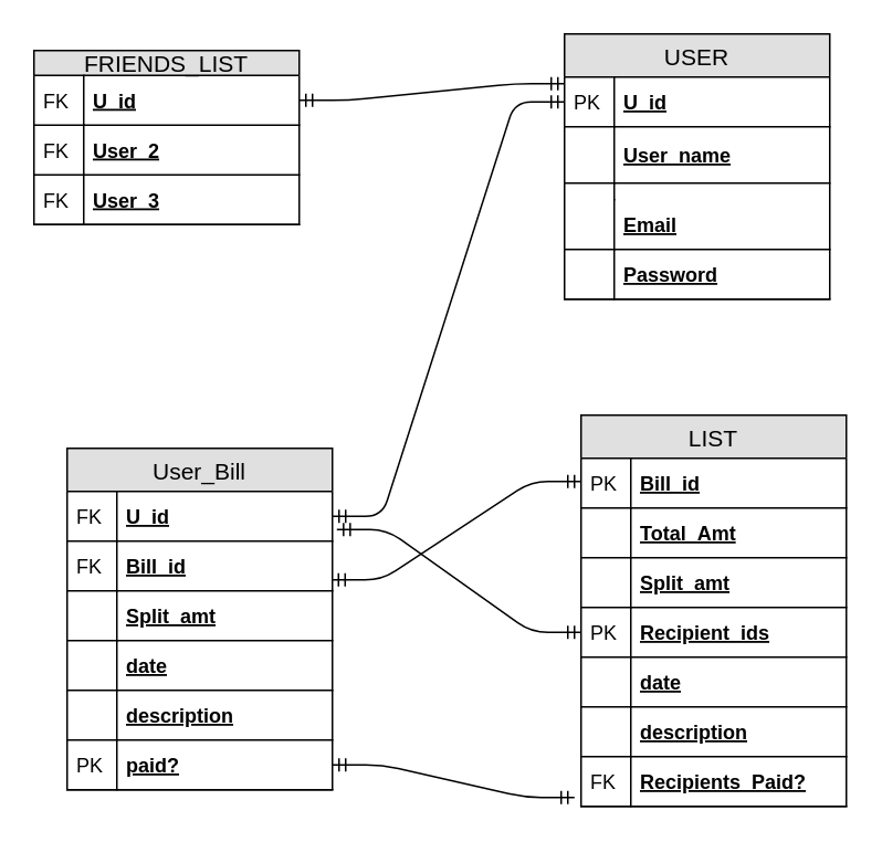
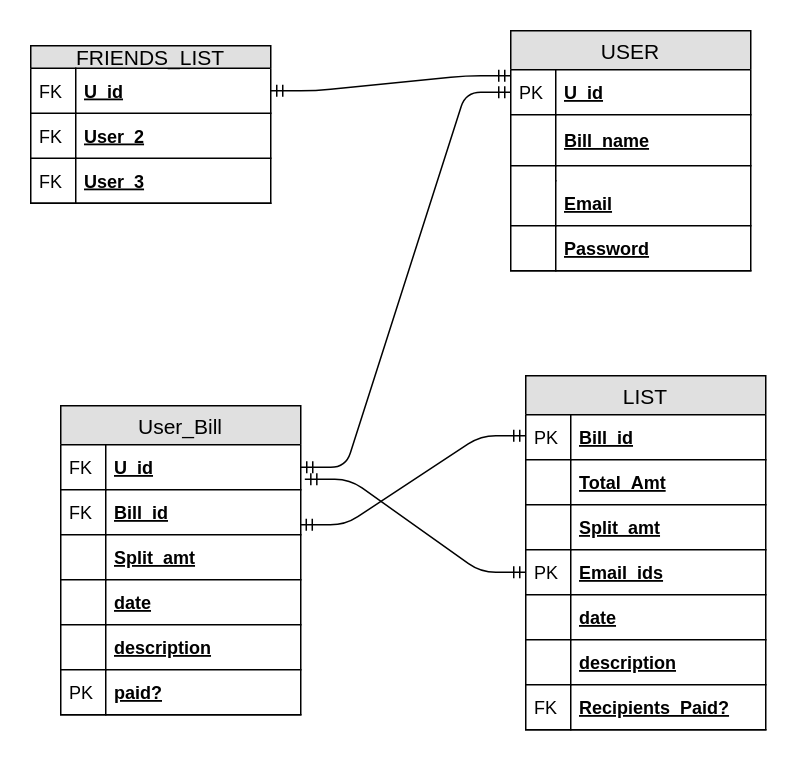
  <mxCell id="0" />
  <mxCell id="1" parent="0" />
  <mxCell id="2" value="USER" style="swimlane;fontStyle=0;childLayout=stackLayout;horizontal=1;startSize=26;fillColor=#e0e0e0;horizontalStack=0;resizeParent=1;resizeParentMax=0;resizeLast=0;collapsible=1;marginBottom=0;swimlaneFillColor=#ffffff;align=center;fontSize=14;" vertex="1" parent="1"><mxGeometry x="340" y="20" width="160" height="160" as="geometry" /></mxCell>
  <mxCell id="3" value="U_id" style="shape=partialRectangle;top=0;left=0;right=0;bottom=1;align=left;verticalAlign=middle;fillColor=none;spacingLeft=34;spacingRight=4;overflow=hidden;rotatable=0;points=[[0,0.5],[1,0.5]];portConstraint=eastwest;dropTarget=0;fontStyle=5;fontSize=12;" vertex="1" parent="2"><mxGeometry y="26" width="160" height="30" as="geometry" /></mxCell>
  <mxCell id="4" value="PK" style="shape=partialRectangle;top=0;left=0;bottom=0;fillColor=none;align=left;verticalAlign=middle;spacingLeft=4;spacingRight=4;overflow=hidden;rotatable=0;points=[];portConstraint=eastwest;part=1;fontSize=12;" vertex="1" connectable="0" parent="3"><mxGeometry width="30" height="30" as="geometry" /></mxCell>
- <mxCell id="5" value="User_name" style="shape=partialRectangle;top=0;left=0;right=0;bottom=1;align=left;verticalAlign=middle;fillColor=none;spacingLeft=34;spacingRight=4;overflow=hidden;rotatable=0;points=[[0,0.5],[1,0.5]];portConstraint=eastwest;dropTarget=0;fontStyle=5;fontSize=12;" vertex="1" parent="2"><mxGeometry y="56" width="160" height="34" as="geometry" /></mxCell>
+ <mxCell id="5" value="Bill_name" style="shape=partialRectangle;top=0;left=0;right=0;bottom=1;align=left;verticalAlign=middle;fillColor=none;spacingLeft=34;spacingRight=4;overflow=hidden;rotatable=0;points=[[0,0.5],[1,0.5]];portConstraint=eastwest;dropTarget=0;fontStyle=5;fontSize=12;" vertex="1" parent="2"><mxGeometry y="56" width="160" height="34" as="geometry" /></mxCell>
  <mxCell id="6" value="" style="shape=partialRectangle;top=0;left=0;bottom=0;fillColor=none;align=left;verticalAlign=middle;spacingLeft=4;spacingRight=4;overflow=hidden;rotatable=0;points=[];portConstraint=eastwest;part=1;fontSize=12;" vertex="1" connectable="0" parent="5"><mxGeometry width="30" height="34" as="geometry" /></mxCell>
  <mxCell id="7" value="" style="shape=partialRectangle;top=0;left=0;right=0;bottom=0;align=left;verticalAlign=top;fillColor=none;spacingLeft=34;spacingRight=4;overflow=hidden;rotatable=0;points=[[0,0.5],[1,0.5]];portConstraint=eastwest;dropTarget=0;fontSize=12;" vertex="1" parent="2"><mxGeometry y="90" width="160" height="10" as="geometry" /></mxCell>
  <mxCell id="8" value="" style="shape=partialRectangle;top=0;left=0;bottom=0;fillColor=none;align=left;verticalAlign=top;spacingLeft=4;spacingRight=4;overflow=hidden;rotatable=0;points=[];portConstraint=eastwest;part=1;fontSize=12;" vertex="1" connectable="0" parent="7"><mxGeometry width="30" height="10" as="geometry" /></mxCell>
  <mxCell id="9" value="Email" style="shape=partialRectangle;top=0;left=0;right=0;bottom=1;align=left;verticalAlign=middle;fillColor=none;spacingLeft=34;spacingRight=4;overflow=hidden;rotatable=0;points=[[0,0.5],[1,0.5]];portConstraint=eastwest;dropTarget=0;fontStyle=5;fontSize=12;" vertex="1" parent="2"><mxGeometry y="100" width="160" height="30" as="geometry" /></mxCell>
  <mxCell id="10" value="" style="shape=partialRectangle;top=0;left=0;bottom=0;fillColor=none;align=left;verticalAlign=middle;spacingLeft=4;spacingRight=4;overflow=hidden;rotatable=0;points=[];portConstraint=eastwest;part=1;fontSize=12;" vertex="1" connectable="0" parent="9"><mxGeometry width="30" height="30" as="geometry" /></mxCell>
  <mxCell id="11" value="Password" style="shape=partialRectangle;top=0;left=0;right=0;bottom=1;align=left;verticalAlign=middle;fillColor=none;spacingLeft=34;spacingRight=4;overflow=hidden;rotatable=0;points=[[0,0.5],[1,0.5]];portConstraint=eastwest;dropTarget=0;fontStyle=5;fontSize=12;" vertex="1" parent="2"><mxGeometry y="130" width="160" height="30" as="geometry" /></mxCell>
  <mxCell id="12" value="" style="shape=partialRectangle;top=0;left=0;bottom=0;fillColor=none;align=left;verticalAlign=middle;spacingLeft=4;spacingRight=4;overflow=hidden;rotatable=0;points=[];portConstraint=eastwest;part=1;fontSize=12;" vertex="1" connectable="0" parent="11"><mxGeometry width="30" height="30" as="geometry" /></mxCell>
  <mxCell id="13" value="FRIENDS_LIST" style="swimlane;fontStyle=0;childLayout=stackLayout;horizontal=1;startSize=15;fillColor=#e0e0e0;horizontalStack=0;resizeParent=1;resizeParentMax=0;resizeLast=0;collapsible=1;marginBottom=0;swimlaneFillColor=#ffffff;align=center;fontSize=14;" vertex="1" parent="1"><mxGeometry x="20" y="30" width="160" height="105" as="geometry" /></mxCell>
  <mxCell id="14" value="U_id" style="shape=partialRectangle;top=0;left=0;right=0;bottom=1;align=left;verticalAlign=middle;fillColor=none;spacingLeft=34;spacingRight=4;overflow=hidden;rotatable=0;points=[[0,0.5],[1,0.5]];portConstraint=eastwest;dropTarget=0;fontStyle=5;fontSize=12;" vertex="1" parent="13"><mxGeometry y="15" width="160" height="30" as="geometry" /></mxCell>
  <mxCell id="15" value="FK" style="shape=partialRectangle;top=0;left=0;bottom=0;fillColor=none;align=left;verticalAlign=middle;spacingLeft=4;spacingRight=4;overflow=hidden;rotatable=0;points=[];portConstraint=eastwest;part=1;fontSize=12;" vertex="1" connectable="0" parent="14"><mxGeometry width="30" height="30" as="geometry" /></mxCell>
  <mxCell id="16" value="User_2" style="shape=partialRectangle;top=0;left=0;right=0;bottom=1;align=left;verticalAlign=middle;fillColor=none;spacingLeft=34;spacingRight=4;overflow=hidden;rotatable=0;points=[[0,0.5],[1,0.5]];portConstraint=eastwest;dropTarget=0;fontStyle=5;fontSize=12;" vertex="1" parent="13"><mxGeometry y="45" width="160" height="30" as="geometry" /></mxCell>
  <mxCell id="17" value="FK" style="shape=partialRectangle;top=0;left=0;bottom=0;fillColor=none;align=left;verticalAlign=middle;spacingLeft=4;spacingRight=4;overflow=hidden;rotatable=0;points=[];portConstraint=eastwest;part=1;fontSize=12;" vertex="1" connectable="0" parent="16"><mxGeometry width="30" height="30" as="geometry" /></mxCell>
  <mxCell id="18" value="User_3" style="shape=partialRectangle;top=0;left=0;right=0;bottom=1;align=left;verticalAlign=middle;fillColor=none;spacingLeft=34;spacingRight=4;overflow=hidden;rotatable=0;points=[[0,0.5],[1,0.5]];portConstraint=eastwest;dropTarget=0;fontStyle=5;fontSize=12;" vertex="1" parent="13"><mxGeometry y="75" width="160" height="30" as="geometry" /></mxCell>
  <mxCell id="19" value="FK" style="shape=partialRectangle;top=0;left=0;bottom=0;fillColor=none;align=left;verticalAlign=middle;spacingLeft=4;spacingRight=4;overflow=hidden;rotatable=0;points=[];portConstraint=eastwest;part=1;fontSize=12;" vertex="1" connectable="0" parent="18"><mxGeometry width="30" height="30" as="geometry" /></mxCell>
  <mxCell id="20" value="User_Bill" style="swimlane;fontStyle=0;childLayout=stackLayout;horizontal=1;startSize=26;fillColor=#e0e0e0;horizontalStack=0;resizeParent=1;resizeParentMax=0;resizeLast=0;collapsible=1;marginBottom=0;swimlaneFillColor=#ffffff;align=center;fontSize=14;" vertex="1" parent="1"><mxGeometry x="40" y="270" width="160" height="206" as="geometry" /></mxCell>
  <mxCell id="21" value="U_id" style="shape=partialRectangle;top=0;left=0;right=0;bottom=1;align=left;verticalAlign=middle;fillColor=none;spacingLeft=34;spacingRight=4;overflow=hidden;rotatable=0;points=[[0,0.5],[1,0.5]];portConstraint=eastwest;dropTarget=0;fontStyle=5;fontSize=12;" vertex="1" parent="20"><mxGeometry y="26" width="160" height="30" as="geometry" /></mxCell>
  <mxCell id="22" value="FK" style="shape=partialRectangle;top=0;left=0;bottom=0;fillColor=none;align=left;verticalAlign=middle;spacingLeft=4;spacingRight=4;overflow=hidden;rotatable=0;points=[];portConstraint=eastwest;part=1;fontSize=12;" vertex="1" connectable="0" parent="21"><mxGeometry width="30" height="30" as="geometry" /></mxCell>
  <mxCell id="23" value="Bill_id" style="shape=partialRectangle;top=0;left=0;right=0;bottom=1;align=left;verticalAlign=middle;fillColor=none;spacingLeft=34;spacingRight=4;overflow=hidden;rotatable=0;points=[[0,0.5],[1,0.5]];portConstraint=eastwest;dropTarget=0;fontStyle=5;fontSize=12;" vertex="1" parent="20"><mxGeometry y="56" width="160" height="30" as="geometry" /></mxCell>
  <mxCell id="24" value="FK" style="shape=partialRectangle;top=0;left=0;bottom=0;fillColor=none;align=left;verticalAlign=middle;spacingLeft=4;spacingRight=4;overflow=hidden;rotatable=0;points=[];portConstraint=eastwest;part=1;fontSize=12;" vertex="1" connectable="0" parent="23"><mxGeometry width="30" height="30" as="geometry" /></mxCell>
  <mxCell id="25" value="Split_amt" style="shape=partialRectangle;top=0;left=0;right=0;bottom=1;align=left;verticalAlign=middle;fillColor=none;spacingLeft=34;spacingRight=4;overflow=hidden;rotatable=0;points=[[0,0.5],[1,0.5]];portConstraint=eastwest;dropTarget=0;fontStyle=5;fontSize=12;" vertex="1" parent="20"><mxGeometry y="86" width="160" height="30" as="geometry" /></mxCell>
  <mxCell id="26" value="" style="shape=partialRectangle;top=0;left=0;bottom=0;fillColor=none;align=left;verticalAlign=middle;spacingLeft=4;spacingRight=4;overflow=hidden;rotatable=0;points=[];portConstraint=eastwest;part=1;fontSize=12;" vertex="1" connectable="0" parent="25"><mxGeometry width="30" height="30" as="geometry" /></mxCell>
  <mxCell id="27" value="date" style="shape=partialRectangle;top=0;left=0;right=0;bottom=1;align=left;verticalAlign=middle;fillColor=none;spacingLeft=34;spacingRight=4;overflow=hidden;rotatable=0;points=[[0,0.5],[1,0.5]];portConstraint=eastwest;dropTarget=0;fontStyle=5;fontSize=12;" vertex="1" parent="20"><mxGeometry y="116" width="160" height="30" as="geometry" /></mxCell>
  <mxCell id="28" value="" style="shape=partialRectangle;top=0;left=0;bottom=0;fillColor=none;align=left;verticalAlign=middle;spacingLeft=4;spacingRight=4;overflow=hidden;rotatable=0;points=[];portConstraint=eastwest;part=1;fontSize=12;" vertex="1" connectable="0" parent="27"><mxGeometry width="30" height="30" as="geometry" /></mxCell>
  <mxCell id="29" value="description" style="shape=partialRectangle;top=0;left=0;right=0;bottom=1;align=left;verticalAlign=middle;fillColor=none;spacingLeft=34;spacingRight=4;overflow=hidden;rotatable=0;points=[[0,0.5],[1,0.5]];portConstraint=eastwest;dropTarget=0;fontStyle=5;fontSize=12;" vertex="1" parent="20"><mxGeometry y="146" width="160" height="30" as="geometry" /></mxCell>
  <mxCell id="30" value="" style="shape=partialRectangle;top=0;left=0;bottom=0;fillColor=none;align=left;verticalAlign=middle;spacingLeft=4;spacingRight=4;overflow=hidden;rotatable=0;points=[];portConstraint=eastwest;part=1;fontSize=12;" vertex="1" connectable="0" parent="29"><mxGeometry width="30" height="30" as="geometry" /></mxCell>
  <mxCell id="31" value="paid?" style="shape=partialRectangle;top=0;left=0;right=0;bottom=1;align=left;verticalAlign=middle;fillColor=none;spacingLeft=34;spacingRight=4;overflow=hidden;rotatable=0;points=[[0,0.5],[1,0.5]];portConstraint=eastwest;dropTarget=0;fontStyle=5;fontSize=12;" vertex="1" parent="20"><mxGeometry y="176" width="160" height="30" as="geometry" /></mxCell>
  <mxCell id="32" value="PK" style="shape=partialRectangle;top=0;left=0;bottom=0;fillColor=none;align=left;verticalAlign=middle;spacingLeft=4;spacingRight=4;overflow=hidden;rotatable=0;points=[];portConstraint=eastwest;part=1;fontSize=12;" vertex="1" connectable="0" parent="31"><mxGeometry width="30" height="30" as="geometry" /></mxCell>
  <mxCell id="33" value="LIST" style="swimlane;fontStyle=0;childLayout=stackLayout;horizontal=1;startSize=26;fillColor=#e0e0e0;horizontalStack=0;resizeParent=1;resizeParentMax=0;resizeLast=0;collapsible=1;marginBottom=0;swimlaneFillColor=#ffffff;align=center;fontSize=14;" vertex="1" parent="1"><mxGeometry x="350" y="250" width="160" height="236" as="geometry" /></mxCell>
  <mxCell id="34" value="Bill_id" style="shape=partialRectangle;top=0;left=0;right=0;bottom=1;align=left;verticalAlign=middle;fillColor=none;spacingLeft=34;spacingRight=4;overflow=hidden;rotatable=0;points=[[0,0.5],[1,0.5]];portConstraint=eastwest;dropTarget=0;fontStyle=5;fontSize=12;" vertex="1" parent="33"><mxGeometry y="26" width="160" height="30" as="geometry" /></mxCell>
  <mxCell id="35" value="PK" style="shape=partialRectangle;top=0;left=0;bottom=0;fillColor=none;align=left;verticalAlign=middle;spacingLeft=4;spacingRight=4;overflow=hidden;rotatable=0;points=[];portConstraint=eastwest;part=1;fontSize=12;" vertex="1" connectable="0" parent="34"><mxGeometry width="30" height="30" as="geometry" /></mxCell>
  <mxCell id="36" value="Total_Amt" style="shape=partialRectangle;top=0;left=0;right=0;bottom=1;align=left;verticalAlign=middle;fillColor=none;spacingLeft=34;spacingRight=4;overflow=hidden;rotatable=0;points=[[0,0.5],[1,0.5]];portConstraint=eastwest;dropTarget=0;fontStyle=5;fontSize=12;" vertex="1" parent="33"><mxGeometry y="56" width="160" height="30" as="geometry" /></mxCell>
  <mxCell id="37" value="" style="shape=partialRectangle;top=0;left=0;bottom=0;fillColor=none;align=left;verticalAlign=middle;spacingLeft=4;spacingRight=4;overflow=hidden;rotatable=0;points=[];portConstraint=eastwest;part=1;fontSize=12;" vertex="1" connectable="0" parent="36"><mxGeometry width="30" height="30" as="geometry" /></mxCell>
  <mxCell id="38" value="Split_amt" style="shape=partialRectangle;top=0;left=0;right=0;bottom=1;align=left;verticalAlign=middle;fillColor=none;spacingLeft=34;spacingRight=4;overflow=hidden;rotatable=0;points=[[0,0.5],[1,0.5]];portConstraint=eastwest;dropTarget=0;fontStyle=5;fontSize=12;" vertex="1" parent="33"><mxGeometry y="86" width="160" height="30" as="geometry" /></mxCell>
  <mxCell id="39" value="" style="shape=partialRectangle;top=0;left=0;bottom=0;fillColor=none;align=left;verticalAlign=middle;spacingLeft=4;spacingRight=4;overflow=hidden;rotatable=0;points=[];portConstraint=eastwest;part=1;fontSize=12;" vertex="1" connectable="0" parent="38"><mxGeometry width="30" height="30" as="geometry" /></mxCell>
- <mxCell id="40" value="Recipient_ids" style="shape=partialRectangle;top=0;left=0;right=0;bottom=1;align=left;verticalAlign=middle;fillColor=none;spacingLeft=34;spacingRight=4;overflow=hidden;rotatable=0;points=[[0,0.5],[1,0.5]];portConstraint=eastwest;dropTarget=0;fontStyle=5;fontSize=12;" vertex="1" parent="33"><mxGeometry y="116" width="160" height="30" as="geometry" /></mxCell>
+ <mxCell id="40" value="Email_ids" style="shape=partialRectangle;top=0;left=0;right=0;bottom=1;align=left;verticalAlign=middle;fillColor=none;spacingLeft=34;spacingRight=4;overflow=hidden;rotatable=0;points=[[0,0.5],[1,0.5]];portConstraint=eastwest;dropTarget=0;fontStyle=5;fontSize=12;" vertex="1" parent="33"><mxGeometry y="116" width="160" height="30" as="geometry" /></mxCell>
  <mxCell id="41" value="PK" style="shape=partialRectangle;top=0;left=0;bottom=0;fillColor=none;align=left;verticalAlign=middle;spacingLeft=4;spacingRight=4;overflow=hidden;rotatable=0;points=[];portConstraint=eastwest;part=1;fontSize=12;" vertex="1" connectable="0" parent="40"><mxGeometry width="30" height="30" as="geometry" /></mxCell>
  <mxCell id="42" value="date" style="shape=partialRectangle;top=0;left=0;right=0;bottom=1;align=left;verticalAlign=middle;fillColor=none;spacingLeft=34;spacingRight=4;overflow=hidden;rotatable=0;points=[[0,0.5],[1,0.5]];portConstraint=eastwest;dropTarget=0;fontStyle=5;fontSize=12;" vertex="1" parent="33"><mxGeometry y="146" width="160" height="30" as="geometry" /></mxCell>
  <mxCell id="43" value="" style="shape=partialRectangle;top=0;left=0;bottom=0;fillColor=none;align=left;verticalAlign=middle;spacingLeft=4;spacingRight=4;overflow=hidden;rotatable=0;points=[];portConstraint=eastwest;part=1;fontSize=12;" vertex="1" connectable="0" parent="42"><mxGeometry width="30" height="30" as="geometry" /></mxCell>
  <mxCell id="44" value="description" style="shape=partialRectangle;top=0;left=0;right=0;bottom=1;align=left;verticalAlign=middle;fillColor=none;spacingLeft=34;spacingRight=4;overflow=hidden;rotatable=0;points=[[0,0.5],[1,0.5]];portConstraint=eastwest;dropTarget=0;fontStyle=5;fontSize=12;labelBackgroundColor=#FFFFFF;" vertex="1" parent="33"><mxGeometry y="176" width="160" height="30" as="geometry" /></mxCell>
  <mxCell id="45" value="" style="shape=partialRectangle;top=0;left=0;bottom=0;fillColor=none;align=left;verticalAlign=middle;spacingLeft=4;spacingRight=4;overflow=hidden;rotatable=0;points=[];portConstraint=eastwest;part=1;fontSize=12;" vertex="1" connectable="0" parent="44"><mxGeometry width="30" height="30" as="geometry" /></mxCell>
  <mxCell id="46" value="Recipients_Paid?" style="shape=partialRectangle;top=0;left=0;right=0;bottom=1;align=left;verticalAlign=middle;fillColor=none;spacingLeft=34;spacingRight=4;overflow=hidden;rotatable=0;points=[[0,0.5],[1,0.5]];portConstraint=eastwest;dropTarget=0;fontStyle=5;fontSize=12;labelBackgroundColor=#FFFFFF;" vertex="1" parent="33"><mxGeometry y="206" width="160" height="30" as="geometry" /></mxCell>
  <mxCell id="47" value="FK" style="shape=partialRectangle;top=0;left=0;bottom=0;fillColor=none;align=left;verticalAlign=middle;spacingLeft=4;spacingRight=4;overflow=hidden;rotatable=0;points=[];portConstraint=eastwest;part=1;fontSize=12;" vertex="1" connectable="0" parent="46"><mxGeometry width="30" height="30" as="geometry" /></mxCell>
  <mxCell id="48" value="" style="edgeStyle=entityRelationEdgeStyle;fontSize=12;html=1;endArrow=ERmandOne;startArrow=ERmandOne;exitX=1;exitY=0.5;exitDx=0;exitDy=0;entryX=0;entryY=0.5;entryDx=0;entryDy=0;" edge="1" parent="1" source="21" target="3"><mxGeometry width="100" height="100" relative="1" as="geometry"><mxPoint x="-70" y="150" as="sourcePoint" /><mxPoint x="30" y="50" as="targetPoint" /></mxGeometry></mxCell>
  <mxCell id="49" value="" style="edgeStyle=entityRelationEdgeStyle;fontSize=12;html=1;endArrow=ERmandOne;startArrow=ERmandOne;exitX=0.998;exitY=0.78;exitDx=0;exitDy=0;exitPerimeter=0;" edge="1" parent="1" source="23"><mxGeometry width="100" height="100" relative="1" as="geometry"><mxPoint x="250" y="390" as="sourcePoint" /><mxPoint x="350" y="290" as="targetPoint" /></mxGeometry></mxCell>
  <mxCell id="50" value="" style="edgeStyle=entityRelationEdgeStyle;fontSize=12;html=1;endArrow=ERmandOne;startArrow=ERmandOne;entryX=0;entryY=0.5;entryDx=0;entryDy=0;exitX=1.017;exitY=0.767;exitDx=0;exitDy=0;exitPerimeter=0;" edge="1" parent="1" source="21" target="40"><mxGeometry width="100" height="100" relative="1" as="geometry"><mxPoint x="20" y="610" as="sourcePoint" /><mxPoint x="120" y="510" as="targetPoint" /></mxGeometry></mxCell>
- <mxCell id="51" value="" style="edgeStyle=entityRelationEdgeStyle;fontSize=12;html=1;endArrow=ERmandOne;startArrow=ERmandOne;entryX=-0.025;entryY=0.82;entryDx=0;entryDy=0;entryPerimeter=0;exitX=1;exitY=0.5;exitDx=0;exitDy=0;" edge="1" parent="1" source="31" target="46"><mxGeometry width="100" height="100" relative="1" as="geometry"><mxPoint x="210" y="470" as="sourcePoint" /><mxPoint x="290" y="430" as="targetPoint" /></mxGeometry></mxCell>
  <mxCell id="52" value="" style="edgeStyle=entityRelationEdgeStyle;fontSize=12;html=1;endArrow=ERmandOne;startArrow=ERmandOne;exitX=1;exitY=0.5;exitDx=0;exitDy=0;" edge="1" parent="1" source="14"><mxGeometry width="100" height="100" relative="1" as="geometry"><mxPoint x="240" y="150" as="sourcePoint" /><mxPoint x="340" y="50" as="targetPoint" /></mxGeometry></mxCell>
